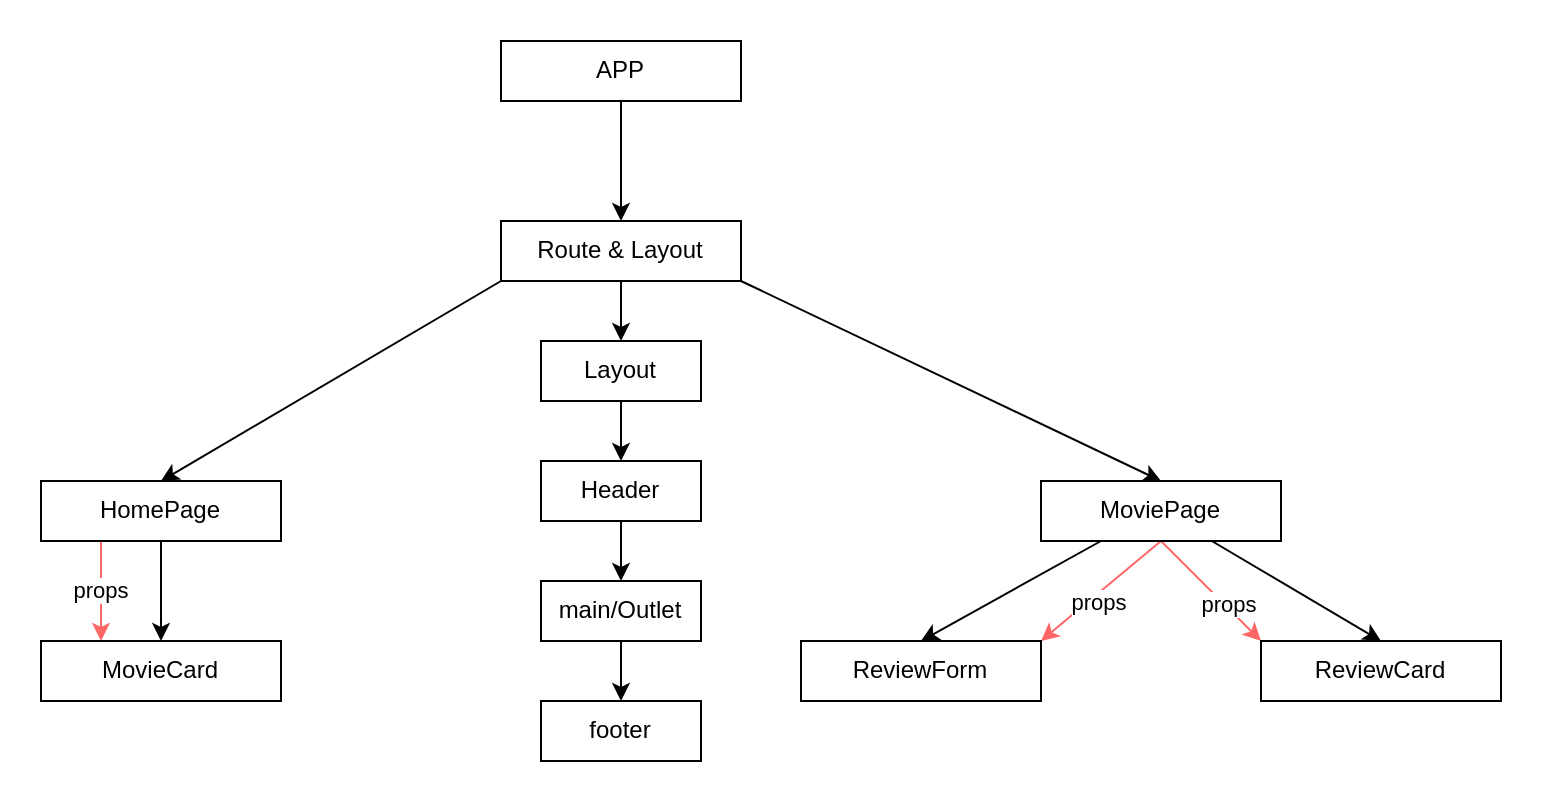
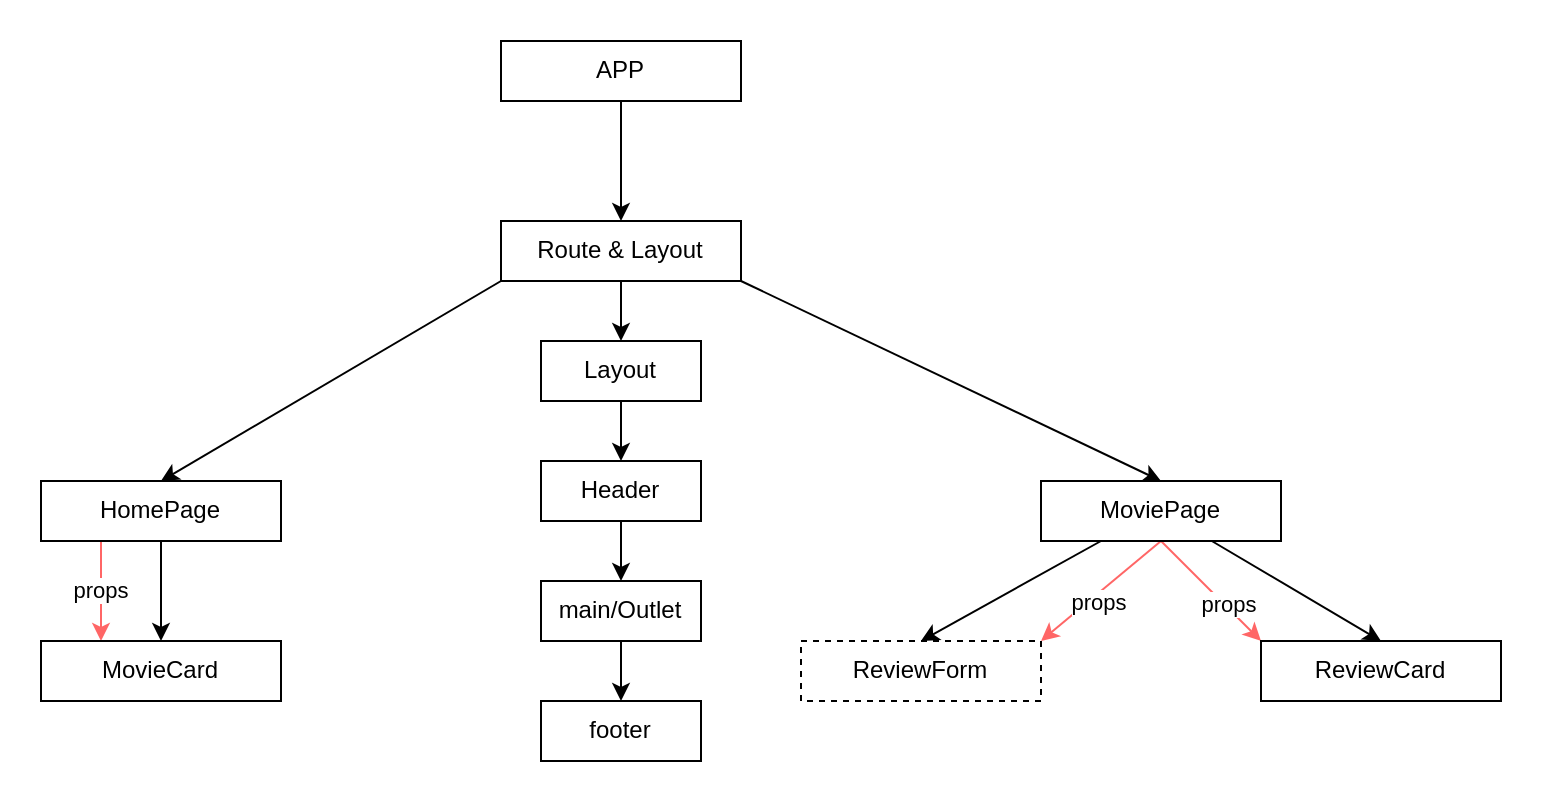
  <mxCell id="0" />
  <mxCell id="1" parent="0" />
  <mxCell id="2" style="edgeStyle=none;html=1;entryX=0.5;entryY=0;entryDx=0;entryDy=0;" edge="1" parent="1" source="3" target="7"><mxGeometry relative="1" as="geometry"><mxPoint x="310" y="110" as="targetPoint" /></mxGeometry></mxCell>
  <mxCell id="3" value="APP" style="rounded=0;whiteSpace=wrap;html=1;" vertex="1" parent="1"><mxGeometry x="250" y="20" width="120" height="30" as="geometry" /></mxCell>
  <mxCell id="4" style="edgeStyle=none;html=1;exitX=0;exitY=1;exitDx=0;exitDy=0;entryX=0.5;entryY=0;entryDx=0;entryDy=0;" edge="1" parent="1" source="7" target="10"><mxGeometry relative="1" as="geometry"><mxPoint x="200" y="180" as="targetPoint" /></mxGeometry></mxCell>
  <mxCell id="5" style="edgeStyle=none;html=1;exitX=1;exitY=1;exitDx=0;exitDy=0;entryX=0.5;entryY=0;entryDx=0;entryDy=0;" edge="1" parent="1" source="7" target="17"><mxGeometry relative="1" as="geometry"><mxPoint x="430" y="190" as="targetPoint" /></mxGeometry></mxCell>
  <mxCell id="6" style="edgeStyle=none;html=1;exitX=0.5;exitY=1;exitDx=0;exitDy=0;entryX=0.5;entryY=0;entryDx=0;entryDy=0;" edge="1" parent="1" source="7" target="22"><mxGeometry relative="1" as="geometry" /></mxCell>
  <mxCell id="7" value="Route &amp;amp; Layout" style="rounded=0;whiteSpace=wrap;html=1;" vertex="1" parent="1"><mxGeometry x="250" y="110" width="120" height="30" as="geometry" /></mxCell>
  <mxCell id="8" style="edgeStyle=none;html=1;entryX=0.5;entryY=0;entryDx=0;entryDy=0;" edge="1" parent="1" source="10" target="18"><mxGeometry relative="1" as="geometry" /></mxCell>
  <mxCell id="9" value="props" style="edgeStyle=none;html=1;exitX=0.25;exitY=1;exitDx=0;exitDy=0;entryX=0.25;entryY=0;entryDx=0;entryDy=0;strokeColor=#FF6666;" edge="1" parent="1" source="10" target="18"><mxGeometry relative="1" as="geometry" /></mxCell>
  <mxCell id="10" value="HomePage" style="rounded=0;whiteSpace=wrap;html=1;" vertex="1" parent="1"><mxGeometry x="20" y="240" width="120" height="30" as="geometry" /></mxCell>
  <mxCell id="11" style="edgeStyle=none;html=1;entryX=0.5;entryY=0;entryDx=0;entryDy=0;" edge="1" parent="1" source="17" target="19"><mxGeometry relative="1" as="geometry" /></mxCell>
  <mxCell id="12" style="edgeStyle=none;html=1;exitX=0.25;exitY=1;exitDx=0;exitDy=0;entryX=0.5;entryY=0;entryDx=0;entryDy=0;" edge="1" parent="1" source="17" target="20"><mxGeometry relative="1" as="geometry"><mxPoint x="490" y="330" as="targetPoint" /></mxGeometry></mxCell>
  <mxCell id="13" style="edgeStyle=none;html=1;exitX=0.5;exitY=1;exitDx=0;exitDy=0;entryX=1;entryY=0;entryDx=0;entryDy=0;strokeColor=#FF6666;" edge="1" parent="1" source="17" target="20"><mxGeometry relative="1" as="geometry" /></mxCell>
  <mxCell id="14" value="props" style="edgeLabel;html=1;align=center;verticalAlign=middle;resizable=0;points=[];" vertex="1" connectable="0" parent="13"><mxGeometry x="0.129" y="3" relative="1" as="geometry"><mxPoint as="offset" /></mxGeometry></mxCell>
  <mxCell id="15" style="edgeStyle=none;html=1;exitX=0.5;exitY=1;exitDx=0;exitDy=0;entryX=0;entryY=0;entryDx=0;entryDy=0;fillColor=#FF6666;strokeColor=#FF6666;" edge="1" parent="1" source="17" target="19"><mxGeometry relative="1" as="geometry" /></mxCell>
  <mxCell id="16" value="props" style="edgeLabel;html=1;align=center;verticalAlign=middle;resizable=0;points=[];" vertex="1" connectable="0" parent="15"><mxGeometry x="0.293" y="1" relative="1" as="geometry"><mxPoint as="offset" /></mxGeometry></mxCell>
  <mxCell id="17" value="MoviePage" style="rounded=0;whiteSpace=wrap;html=1;" vertex="1" parent="1"><mxGeometry x="520" y="240" width="120" height="30" as="geometry" /></mxCell>
  <mxCell id="18" value="MovieCard" style="rounded=0;whiteSpace=wrap;html=1;" vertex="1" parent="1"><mxGeometry x="20" y="320" width="120" height="30" as="geometry" /></mxCell>
  <mxCell id="19" value="ReviewCard" style="rounded=0;whiteSpace=wrap;html=1;" vertex="1" parent="1"><mxGeometry x="630" y="320" width="120" height="30" as="geometry" /></mxCell>
- <mxCell id="20" value="ReviewForm" style="rounded=0;whiteSpace=wrap;html=1;" vertex="1" parent="1"><mxGeometry x="400" y="320" width="120" height="30" as="geometry" /></mxCell>
+ <mxCell id="20" value="ReviewForm" style="rounded=0;whiteSpace=wrap;html=1;dashed=1;" vertex="1" parent="1"><mxGeometry x="400" y="320" width="120" height="30" as="geometry" /></mxCell>
  <mxCell id="21" value="" style="edgeStyle=none;html=1;entryX=0.5;entryY=0;entryDx=0;entryDy=0;" edge="1" parent="1" source="22" target="24"><mxGeometry relative="1" as="geometry"><mxPoint x="310" y="220" as="targetPoint" /></mxGeometry></mxCell>
  <mxCell id="22" value="Layout" style="rounded=0;whiteSpace=wrap;html=1;" vertex="1" parent="1"><mxGeometry x="270" y="170" width="80" height="30" as="geometry" /></mxCell>
  <mxCell id="23" style="edgeStyle=none;html=1;exitX=0.5;exitY=1;exitDx=0;exitDy=0;entryX=0.5;entryY=0;entryDx=0;entryDy=0;" edge="1" parent="1" source="24" target="26"><mxGeometry relative="1" as="geometry" /></mxCell>
  <mxCell id="24" value="Header" style="rounded=0;whiteSpace=wrap;html=1;" vertex="1" parent="1"><mxGeometry x="270" y="230" width="80" height="30" as="geometry" /></mxCell>
  <mxCell id="25" style="edgeStyle=none;html=1;exitX=0.5;exitY=1;exitDx=0;exitDy=0;entryX=0.5;entryY=0;entryDx=0;entryDy=0;" edge="1" parent="1" source="26" target="27"><mxGeometry relative="1" as="geometry"><mxPoint x="310.25" y="350" as="targetPoint" /></mxGeometry></mxCell>
  <mxCell id="26" value="main/Outlet" style="rounded=0;whiteSpace=wrap;html=1;" vertex="1" parent="1"><mxGeometry x="270" y="290" width="80" height="30" as="geometry" /></mxCell>
  <mxCell id="27" value="footer" style="rounded=0;whiteSpace=wrap;html=1;" vertex="1" parent="1"><mxGeometry x="270" y="350" width="80" height="30" as="geometry" /></mxCell>
